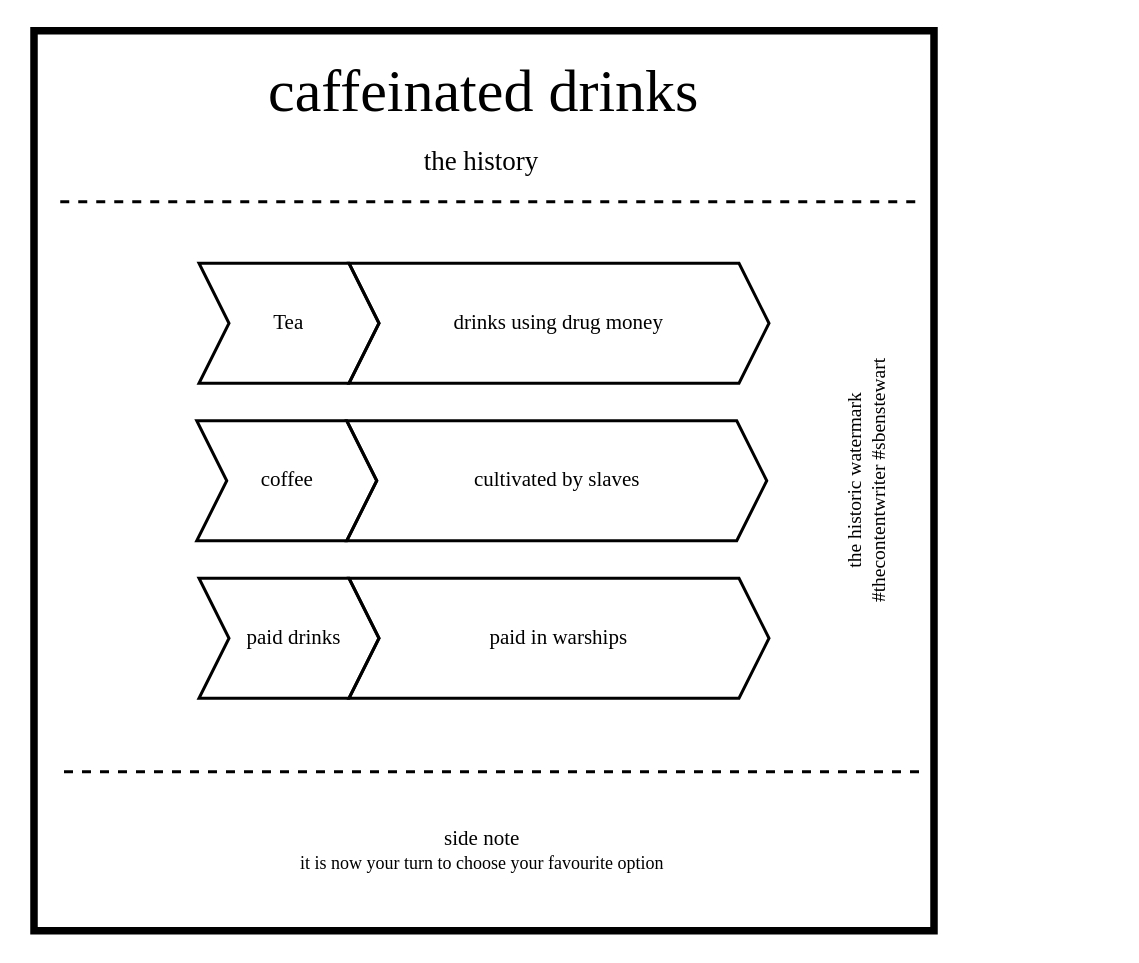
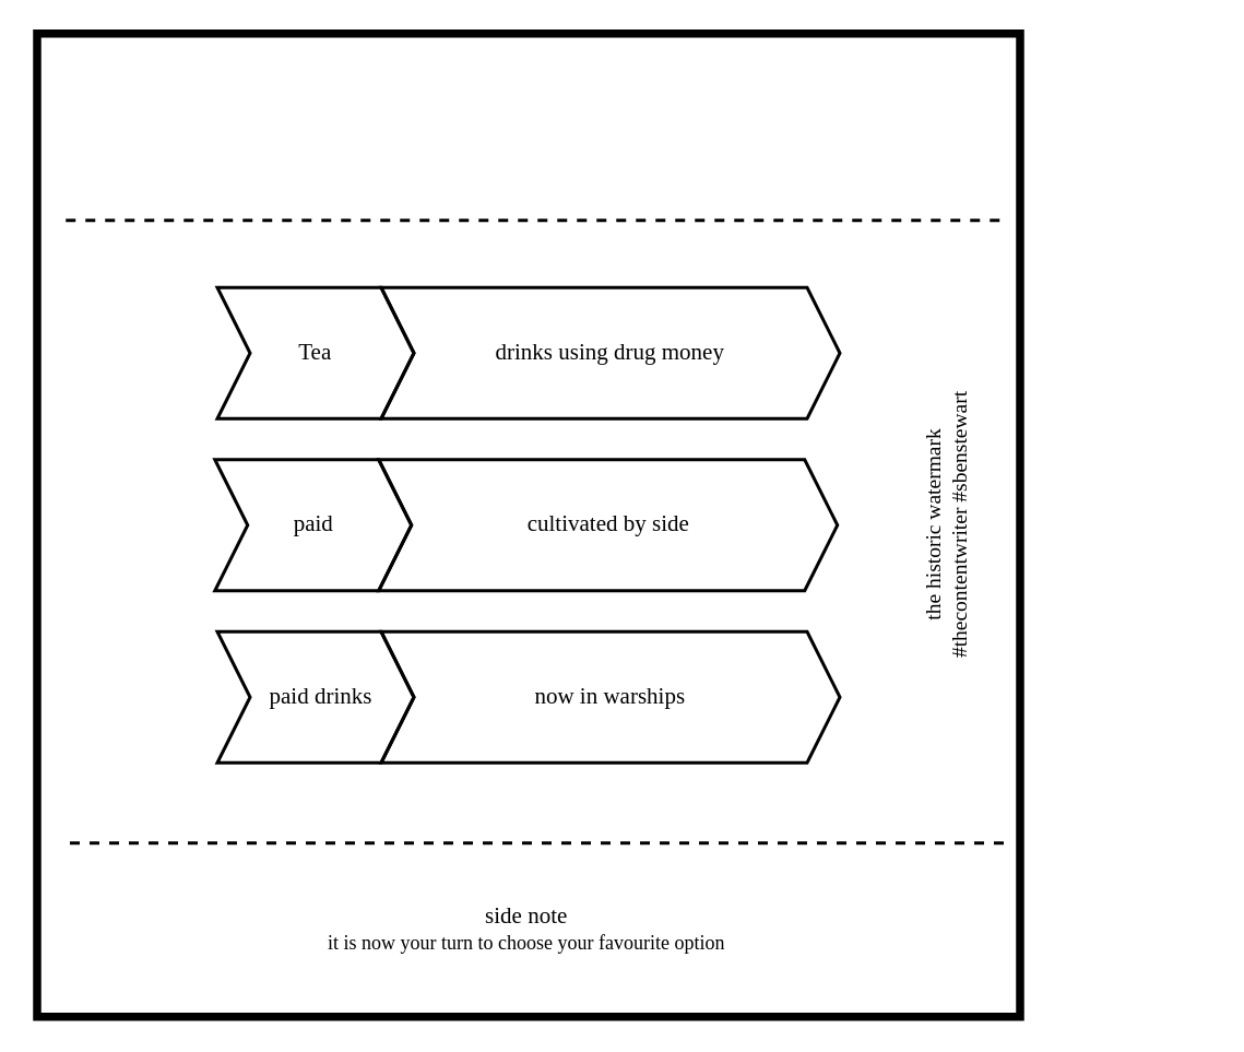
  <mxCell id="0" />
  <mxCell id="1" parent="0" />
  <mxCell id="2" value="" style="whiteSpace=wrap;html=1;aspect=fixed;strokeWidth=5;fillColor=none;fontFamily=xkcd;" parent="1" vertex="1"><mxGeometry x="22" y="20" width="600" height="600" as="geometry" /></mxCell>
- <mxCell id="3" value="&lt;font&gt;&lt;span style=&quot;font-size: 40px&quot;&gt;caffeinated&amp;nbsp;drinks&lt;/span&gt;&lt;br&gt;&lt;/font&gt;" style="text;html=1;strokeColor=none;fillColor=none;align=center;verticalAlign=middle;whiteSpace=wrap;rounded=0;fontFamily=xkcd;" parent="1" vertex="1"><mxGeometry x="37" y="50" width="570" height="20" as="geometry" /></mxCell>
- <mxCell id="4" value="&lt;font&gt;&lt;span style=&quot;font-size: 18px&quot;&gt;the history&lt;/span&gt;&lt;br&gt;&lt;/font&gt;" style="text;html=1;strokeColor=none;fillColor=none;align=center;verticalAlign=middle;whiteSpace=wrap;rounded=0;fontFamily=xkcd;" parent="1" vertex="1"><mxGeometry x="61.25" y="97" width="518.5" height="20" as="geometry" /></mxCell>
  <mxCell id="5" value="" style="endArrow=none;dashed=1;html=1;strokeWidth=2;" parent="1" edge="1"><mxGeometry width="50" height="50" relative="1" as="geometry"><mxPoint x="609.5" y="134" as="sourcePoint" /><mxPoint x="34.5" y="134" as="targetPoint" /></mxGeometry></mxCell>
  <mxCell id="6" value="" style="endArrow=none;dashed=1;html=1;strokeWidth=2;" parent="1" edge="1"><mxGeometry width="50" height="50" relative="1" as="geometry"><mxPoint x="612" y="514" as="sourcePoint" /><mxPoint x="37" y="514" as="targetPoint" /></mxGeometry></mxCell>
  <mxCell id="7" value="&lt;font&gt;&lt;span style=&quot;font-size: 14px&quot;&gt;side note&lt;/span&gt;&lt;br&gt;it is now your turn to choose your favourite option&lt;br&gt;&lt;/font&gt;" style="text;html=1;strokeColor=none;fillColor=none;align=center;verticalAlign=middle;whiteSpace=wrap;rounded=0;fontFamily=xkcd;" parent="1" vertex="1"><mxGeometry x="20.5" y="526" width="600" height="80" as="geometry" /></mxCell>
  <mxCell id="8" style="edgeStyle=orthogonalEdgeStyle;rounded=0;orthogonalLoop=1;jettySize=auto;html=1;exitX=0.5;exitY=1;exitDx=0;exitDy=0;strokeWidth=2;" parent="1" edge="1"><mxGeometry relative="1" as="geometry"><mxPoint x="473" y="381" as="sourcePoint" /><mxPoint x="473" y="381" as="targetPoint" /></mxGeometry></mxCell>
  <mxCell id="9" value="&lt;font style=&quot;font-size: 13px&quot;&gt;&lt;font style=&quot;font-size: 13px&quot;&gt;the historic watermark&lt;br&gt;&lt;/font&gt;#thecontentwriter #sbenstewart&lt;br&gt;&lt;/font&gt;" style="text;html=1;strokeColor=none;fillColor=none;align=center;verticalAlign=middle;whiteSpace=wrap;rounded=0;rotation=-90;fontFamily=xkcd;" parent="1" vertex="1"><mxGeometry x="417" y="310" width="320" height="20" as="geometry" /></mxCell>
  <mxCell id="10" value="Tea" style="shape=step;perimeter=stepPerimeter;whiteSpace=wrap;html=1;fixedSize=1;fillColor=none;strokeWidth=2;fontFamily=xkcd;fontSize=14;" parent="1" vertex="1"><mxGeometry x="132" y="175" width="120" height="80" as="geometry" /></mxCell>
  <mxCell id="11" value="drinks using drug money" style="shape=step;perimeter=stepPerimeter;whiteSpace=wrap;html=1;fixedSize=1;fillColor=none;strokeWidth=2;fontFamily=xkcd;fontSize=14;" parent="1" vertex="1"><mxGeometry x="232" y="175" width="280" height="80" as="geometry" /></mxCell>
- <mxCell id="12" value="coffee" style="shape=step;perimeter=stepPerimeter;whiteSpace=wrap;html=1;fixedSize=1;fillColor=none;strokeWidth=2;fontFamily=xkcd;fontSize=14;" parent="1" vertex="1"><mxGeometry x="130.5" y="280" width="120" height="80" as="geometry" /></mxCell>
- <mxCell id="13" value="cultivated by slaves" style="shape=step;perimeter=stepPerimeter;whiteSpace=wrap;html=1;fixedSize=1;fillColor=none;strokeWidth=2;fontFamily=xkcd;fontSize=14;" parent="1" vertex="1"><mxGeometry x="230.5" y="280" width="280" height="80" as="geometry" /></mxCell>
+ <mxCell id="12" value="paid" style="shape=step;perimeter=stepPerimeter;whiteSpace=wrap;html=1;fixedSize=1;fillColor=none;strokeWidth=2;fontFamily=xkcd;fontSize=14;" parent="1" vertex="1"><mxGeometry x="130.5" y="280" width="120" height="80" as="geometry" /></mxCell>
+ <mxCell id="13" value="cultivated by side" style="shape=step;perimeter=stepPerimeter;whiteSpace=wrap;html=1;fixedSize=1;fillColor=none;strokeWidth=2;fontFamily=xkcd;fontSize=14;" parent="1" vertex="1"><mxGeometry x="230.5" y="280" width="280" height="80" as="geometry" /></mxCell>
  <mxCell id="14" value="&amp;nbsp; paid drinks" style="shape=step;perimeter=stepPerimeter;whiteSpace=wrap;html=1;fixedSize=1;fillColor=none;strokeWidth=2;fontFamily=xkcd;fontSize=14;" parent="1" vertex="1"><mxGeometry x="132" y="385" width="120" height="80" as="geometry" /></mxCell>
- <mxCell id="15" value="paid in warships" style="shape=step;perimeter=stepPerimeter;whiteSpace=wrap;html=1;fixedSize=1;fillColor=none;strokeWidth=2;fontFamily=xkcd;fontSize=14;" parent="1" vertex="1"><mxGeometry x="232" y="385" width="280" height="80" as="geometry" /></mxCell>
+ <mxCell id="15" value="now in warships" style="shape=step;perimeter=stepPerimeter;whiteSpace=wrap;html=1;fixedSize=1;fillColor=none;strokeWidth=2;fontFamily=xkcd;fontSize=14;" parent="1" vertex="1"><mxGeometry x="232" y="385" width="280" height="80" as="geometry" /></mxCell>
